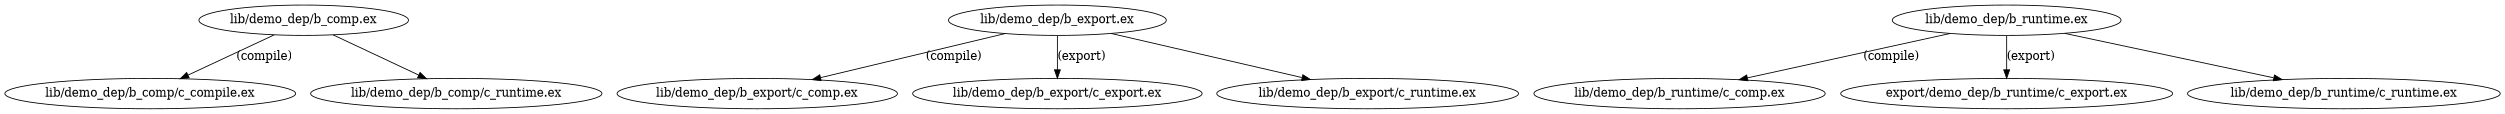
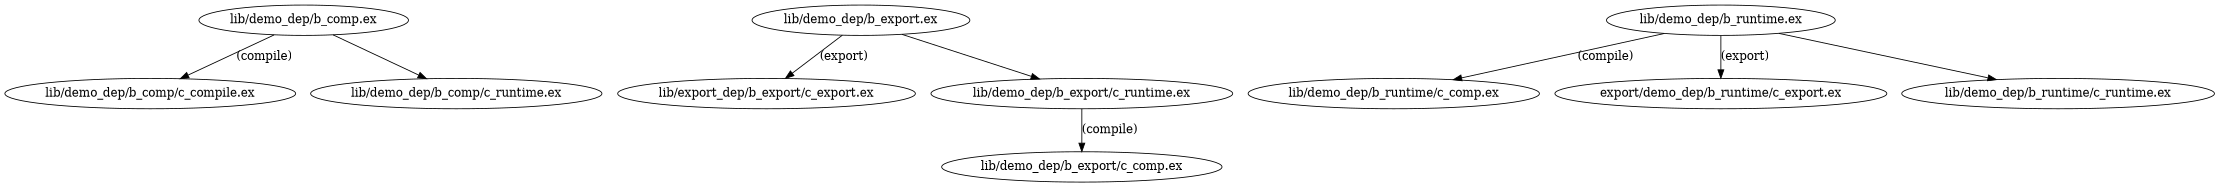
  digraph {
    "lib/demo_dep/b_comp.ex"
    "lib/demo_dep/b_comp/c_compile.ex"
    "lib/demo_dep/b_comp/c_runtime.ex"
    "lib/demo_dep/b_export.ex"
    "lib/demo_dep/b_export/c_comp.ex"
-   "lib/demo_dep/b_export/c_export.ex"
+   "lib/demo_dep/b_export/c_export.ex" [label="lib/export_dep/b_export/c_export.ex"]
    "lib/demo_dep/b_export/c_runtime.ex"
    "lib/demo_dep/b_runtime.ex"
    "lib/demo_dep/b_runtime/c_comp.ex"
    n10 [label="export/demo_dep/b_runtime/c_export.ex"]
    "lib/demo_dep/b_runtime/c_runtime.ex"
    "lib/demo_dep/b_comp.ex" -> "lib/demo_dep/b_comp/c_compile.ex" [label="(compile)"]
    "lib/demo_dep/b_comp.ex" -> "lib/demo_dep/b_comp/c_runtime.ex"
-   "lib/demo_dep/b_export.ex" -> "lib/demo_dep/b_export/c_comp.ex" [label="(compile)"]
+   "lib/demo_dep/b_export/c_runtime.ex" -> "lib/demo_dep/b_export/c_comp.ex" [label="(compile)"]
    "lib/demo_dep/b_export.ex" -> "lib/demo_dep/b_export/c_export.ex" [label="(export)"]
    "lib/demo_dep/b_export.ex" -> "lib/demo_dep/b_export/c_runtime.ex"
    "lib/demo_dep/b_runtime.ex" -> "lib/demo_dep/b_runtime/c_comp.ex" [label="(compile)"]
    "lib/demo_dep/b_runtime.ex" -> n10 [label="(export)"]
    "lib/demo_dep/b_runtime.ex" -> "lib/demo_dep/b_runtime/c_runtime.ex"
  }
